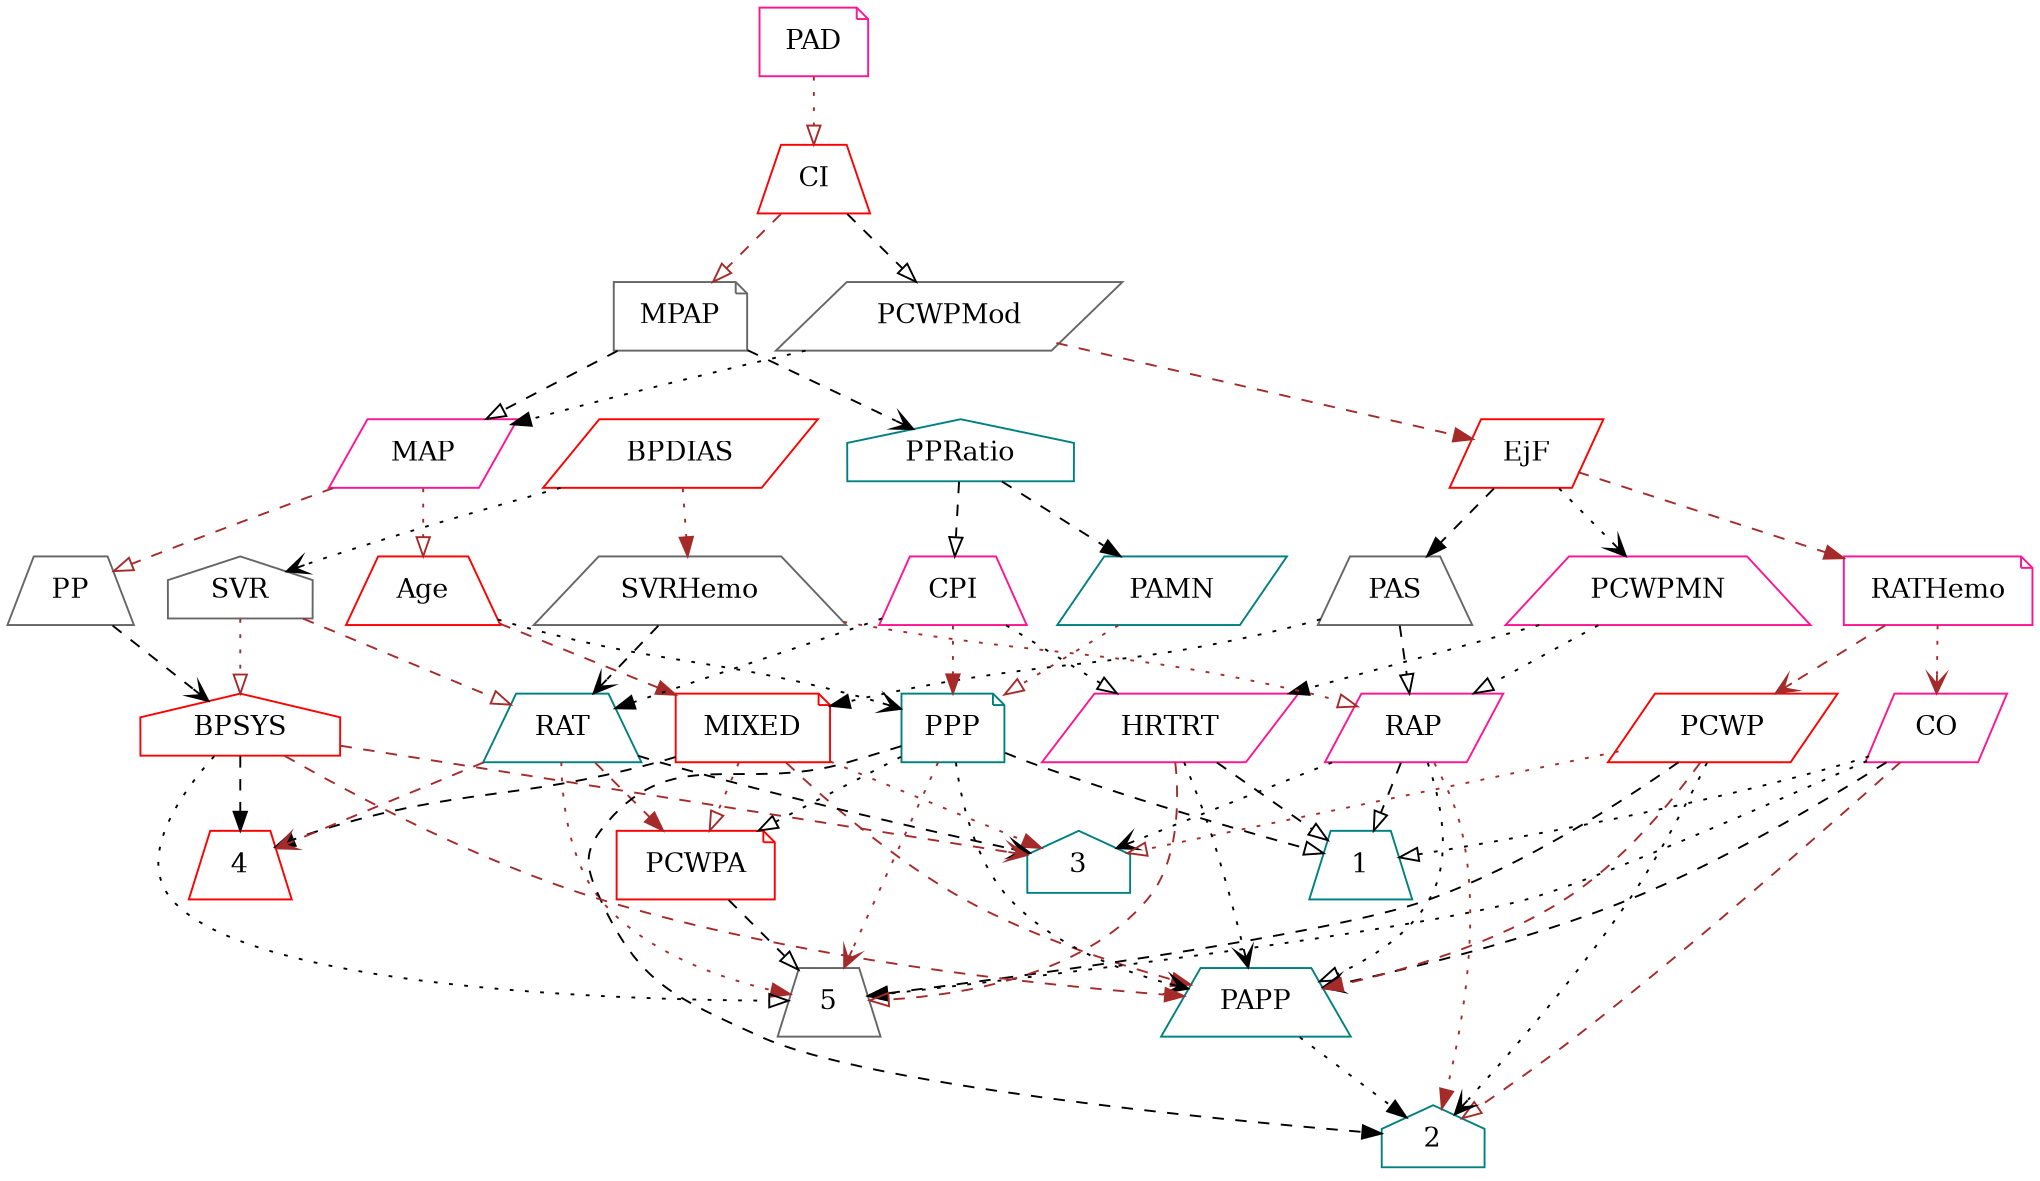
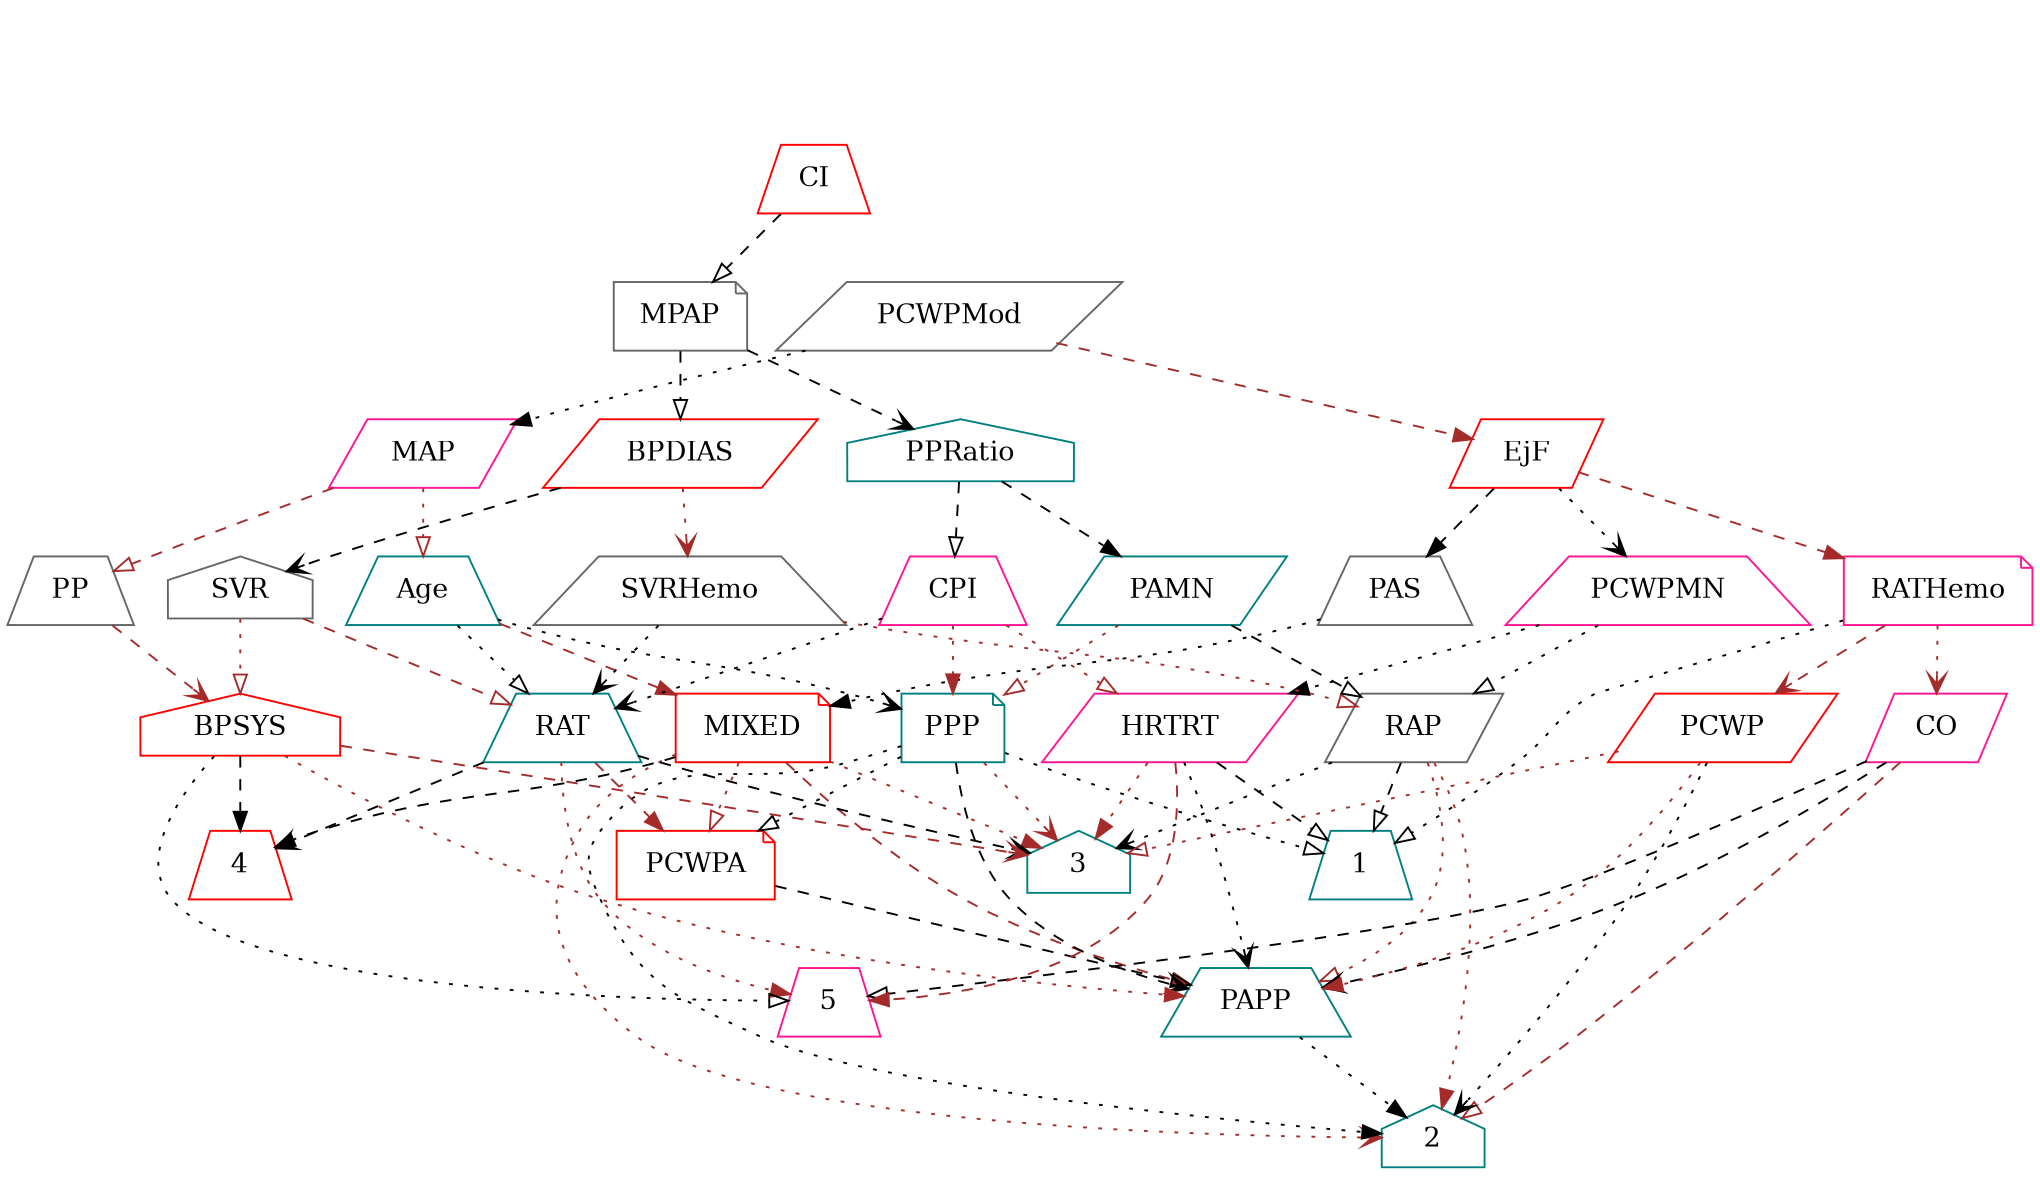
  strict digraph {
    node [color=teal shape=trapezium]
    edge [arrowhead=onormal color=black style=dotted]
    1 [height=0.5 width=0.75]
    2 [height=0.5 shape=house width=0.75]
    3 [height=0.5 shape=house width=0.75]
    4 [color=red height=0.5 width=0.75]
-   5 [color=gray40 height=0.5 width=0.75]
-   Age [color=red height=0.5 width=0.75]
+   5 [color=deeppink height=0.5 width=0.75]
+   Age [height=0.5 width=0.75]
    MIXED [color=red height=0.5 shape=note width=1.1193]
    RAT [height=0.5 width=0.75827]
    PPP [height=0.5 shape=note width=0.75]
    PAPP [height=0.5 width=0.88464]
    PCWPA [color=red height=0.5 shape=note width=1.1555]
    EjF [color=red height=0.5 shape=parallelogram width=0.75]
    PAS [color=gray40 height=0.5 width=0.75]
    RATHemo [color=deeppink height=0.5 shape=note width=1.3721]
    PCWPMN [color=deeppink height=0.5 width=1.3902]
-   RAP [color=deeppink height=0.5 shape=parallelogram width=0.77632]
+   RAP [color=gray40 height=0.5 shape=parallelogram width=0.77632]
    CO [color=deeppink height=0.5 shape=parallelogram width=0.75]
    PCWP [color=red height=0.5 shape=parallelogram width=0.97491]
    HRTRT [color=deeppink height=0.5 shape=parallelogram width=1.1013]
    MPAP [color=gray40 height=0.5 shape=note width=0.97491]
    BPDIAS [color=red height=0.5 shape=parallelogram width=1.1735]
    PPRatio [height=0.5 shape=house width=1.1013]
    SVR [color=gray40 height=0.5 shape=house width=0.77632]
    SVRHemo [color=gray40 height=0.5 width=1.3902]
    PAMN [height=0.5 shape=parallelogram width=1.011]
    CPI [color=deeppink height=0.5 width=0.75]
    BPSYS [color=red height=0.5 shape=house width=1.0471]
-   PAD [color=deeppink height=0.5 shape=note width=0.79437]
    CI [color=red height=0.5 width=0.75]
    PCWPMod [color=gray40 height=0.5 shape=parallelogram width=1.4443]
    MAP [color=deeppink height=0.5 shape=parallelogram width=0.84854]
    PP [color=gray40 height=0.5 width=0.75]
    Age -> MIXED [arrowhead=normal color=brown style=dashed]
+   Age -> RAT
    Age -> PPP [arrowhead=vee]
+   MIXED -> 2 [arrowhead=vee color=brown]
    MIXED -> 3 [arrowhead=normal color=brown]
    MIXED -> 4 [arrowhead=normal style=dashed]
    MIXED -> PAPP [arrowhead=normal color=brown style=dashed]
    MIXED -> PCWPA [color=brown]
    RAT -> 3 [arrowhead=vee style=dashed]
-   RAT -> 4 [arrowhead=vee color=brown style=dashed]
+   RAT -> 4 [arrowhead=vee style=dashed]
    RAT -> 5 [arrowhead=normal color=brown]
    RAT -> PCWPA [arrowhead=normal color=brown style=dashed]
-   PPP -> 1 [style=dashed]
-   PPP -> 2 [arrowhead=normal style=dashed]
-   PPP -> 5 [arrowhead=vee color=brown]
-   PPP -> PAPP [arrowhead=vee]
+   PPP -> 1
+   PPP -> 2 [arrowhead=normal]
+   PPP -> 3 [arrowhead=vee color=brown]
+   PPP -> PAPP [arrowhead=vee style=dashed]
    PPP -> PCWPA
    PAPP -> 2 [arrowhead=normal]
-   PCWPA -> 5 [style=dashed]
+   PCWPA -> PAPP [style=dashed]
    EjF -> PAS [arrowhead=normal style=dashed]
    EjF -> RATHemo [arrowhead=normal color=brown style=dashed]
    EjF -> PCWPMN [arrowhead=vee]
    PAS -> MIXED [arrowhead=normal]
-   PAS -> RAP [style=dashed]
+   PAMN -> RAP [style=dashed]
    RATHemo -> CO [arrowhead=vee color=brown]
    RATHemo -> PCWP [arrowhead=vee color=brown style=dashed]
    PCWPMN -> RAP
    PCWPMN -> HRTRT [arrowhead=normal]
    RAP -> 1 [style=dashed]
    RAP -> 2 [arrowhead=normal color=brown]
    RAP -> 3 [arrowhead=vee]
-   RAP -> PAPP
-   CO -> 1
+   RAP -> PAPP [color=brown]
+   RATHemo -> 1
    CO -> 2 [color=brown style=dashed]
-   CO -> 5
+   CO -> 5 [style=dashed]
    CO -> PAPP [arrowhead=vee style=dashed]
    PCWP -> 2 [arrowhead=vee]
    PCWP -> 3 [color=brown]
-   PCWP -> 5 [arrowhead=normal style=dashed]
-   PCWP -> PAPP [arrowhead=normal color=brown style=dashed]
+   PCWP -> PAPP [arrowhead=normal color=brown]
    HRTRT -> 1 [style=dashed]
-   HRTRT -> 5 [color=brown style=dashed]
+   HRTRT -> 3 [arrowhead=normal color=brown]
+   HRTRT -> 5 [arrowhead=normal color=brown style=dashed]
    HRTRT -> PAPP [arrowhead=vee]
-   MPAP -> MAP [style=dashed]
+   MPAP -> BPDIAS [style=dashed]
    MPAP -> PPRatio [arrowhead=vee style=dashed]
-   BPDIAS -> SVR [arrowhead=vee]
-   BPDIAS -> SVRHemo [arrowhead=normal color=brown]
+   BPDIAS -> SVR [arrowhead=vee style=dashed]
+   BPDIAS -> SVRHemo [arrowhead=vee color=brown]
    PPRatio -> PAMN [arrowhead=normal style=dashed]
    PPRatio -> CPI [style=dashed]
    SVR -> RAT [color=brown style=dashed]
    SVR -> BPSYS [color=brown]
-   SVRHemo -> RAT [arrowhead=vee style=dashed]
+   SVRHemo -> RAT [arrowhead=vee]
    SVRHemo -> RAP [color=brown]
    PAMN -> PPP [color=brown]
-   CPI -> RAT [arrowhead=normal]
+   CPI -> RAT [arrowhead=vee]
    CPI -> PPP [arrowhead=normal color=brown]
-   CPI -> HRTRT
+   CPI -> HRTRT [color=brown]
    BPSYS -> 3 [arrowhead=vee color=brown style=dashed]
    BPSYS -> 4 [arrowhead=normal style=dashed]
    BPSYS -> 5
-   BPSYS -> PAPP [arrowhead=normal color=brown style=dashed]
-   PAD -> CI [color=brown]
-   CI -> MPAP [color=brown style=dashed]
-   CI -> PCWPMod [style=dashed]
+   BPSYS -> PAPP [arrowhead=normal color=brown]
+   CI -> MPAP [style=dashed]
    PCWPMod -> EjF [arrowhead=normal color=brown style=dashed]
    PCWPMod -> MAP [arrowhead=normal]
    MAP -> Age [color=brown]
    MAP -> PP [color=brown style=dashed]
-   PP -> BPSYS [arrowhead=vee style=dashed]
+   PP -> BPSYS [arrowhead=vee color=brown style=dashed]
  }
